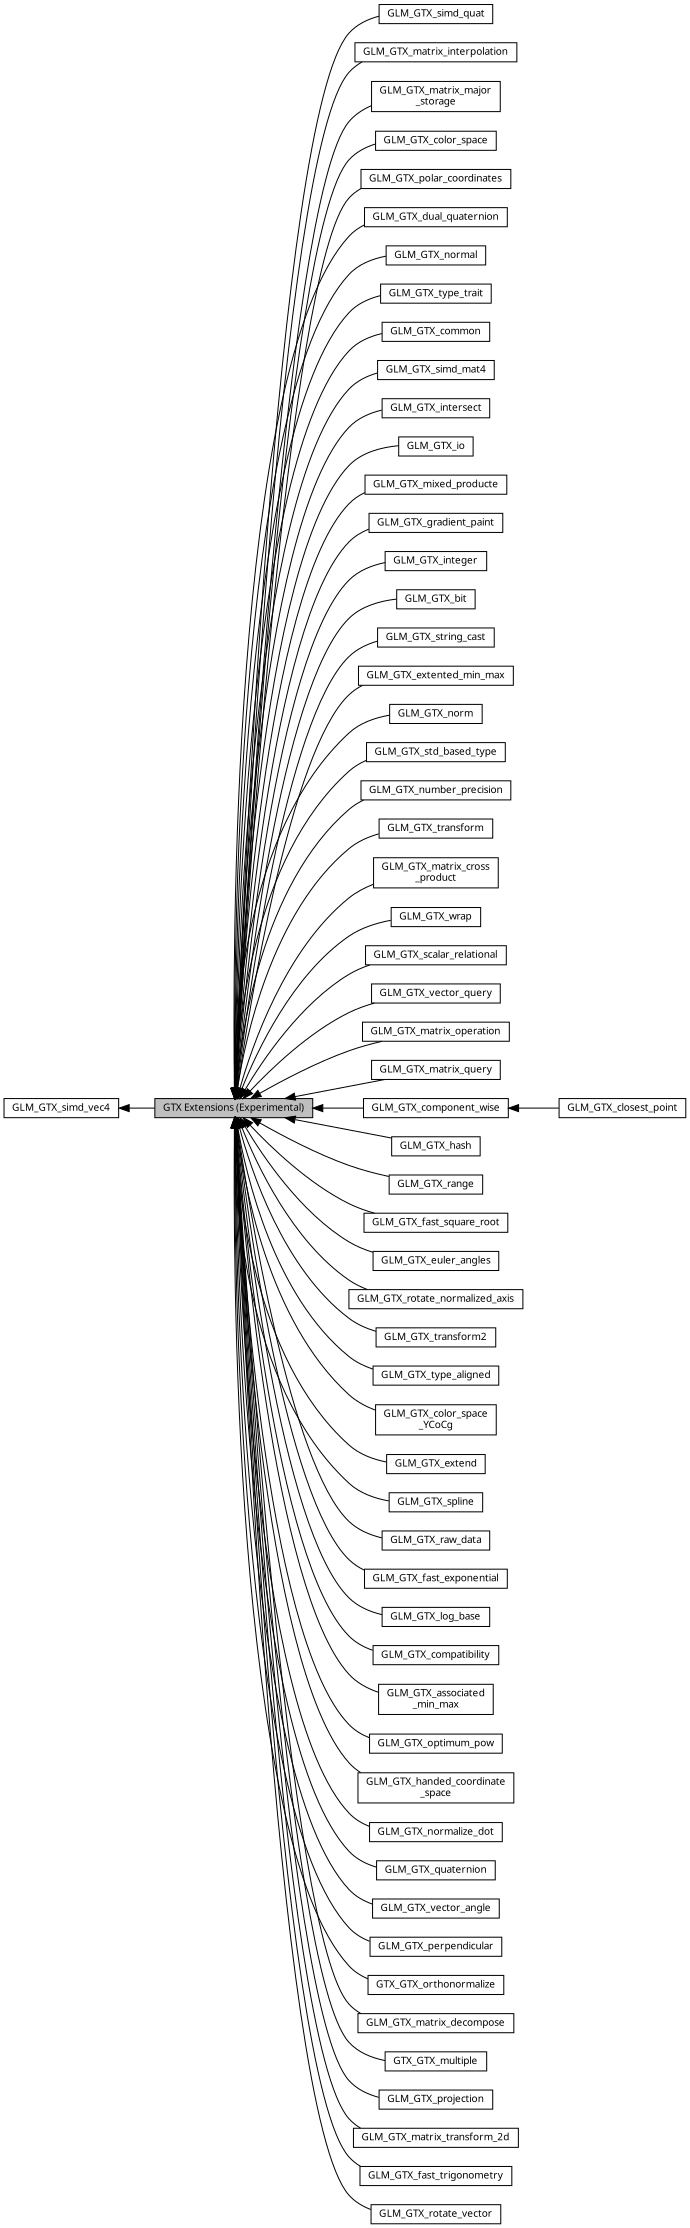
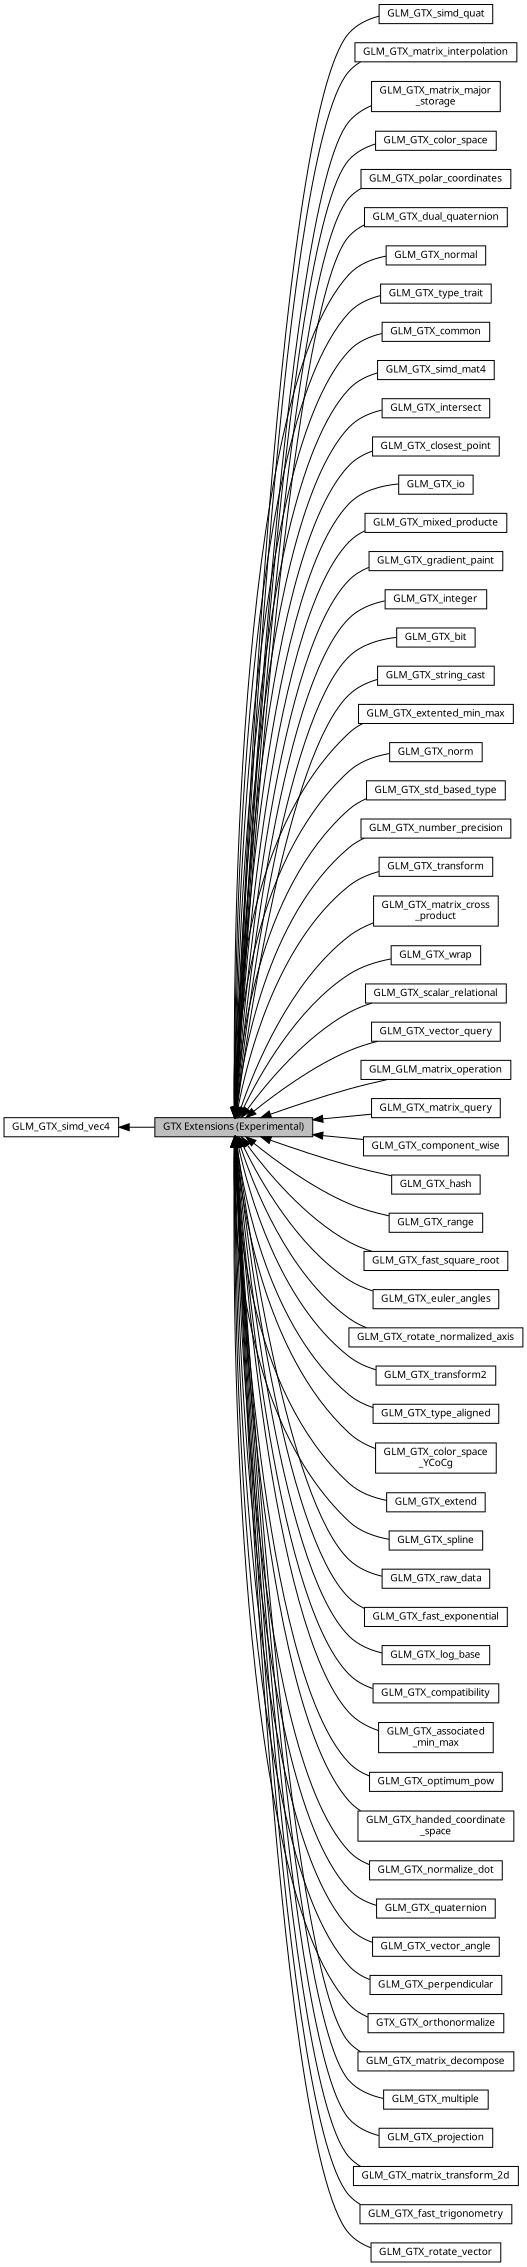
  digraph {
    fontname="Noto Sans"
    rankdir=LR
    node [color=black fillcolor=white fontname="Noto Sans" fontsize=10 shape=record style=filled]
    edge [dir=back fontname="Noto Sans" fontsize=10 labelfontname=Helvetica labelfontsize=10 shape=plaintext style=solid]
    n1 [height=0.2 label=GLM_GTX_simd_quat width=0.4]
    n2 [height=0.2 label=GLM_GTX_matrix_interpolation width=0.4]
    n3 [height=0.2 label="GLM_GTX_matrix_major\l_storage" width=0.4]
    n4 [height=0.2 label=GLM_GTX_color_space width=0.4]
    n5 [height=0.2 label=GLM_GTX_polar_coordinates width=0.4]
    n6 [fillcolor=grey75 fontcolor=black height=0.2 label="GTX Extensions (Experimental)" width=0.4]
    n7 [height=0.2 label=GLM_GTX_dual_quaternion width=0.4]
    n8 [height=0.2 label=GLM_GTX_normal width=0.4]
    n9 [height=0.2 label=GLM_GTX_type_trait width=0.4]
    n10 [height=0.2 label=GLM_GTX_common width=0.4]
    n11 [height=0.2 label=GLM_GTX_simd_mat4 width=0.4]
    n12 [height=0.2 label=GLM_GTX_intersect width=0.4]
    n13 [height=0.2 label=GLM_GTX_closest_point width=0.4]
    n14 [height=0.2 label=GLM_GTX_io width=0.4]
    n15 [height=0.2 label=GLM_GTX_mixed_producte width=0.4]
    n16 [height=0.2 label=GLM_GTX_gradient_paint width=0.4]
    n17 [height=0.2 label=GLM_GTX_integer width=0.4]
    n18 [height=0.2 label=GLM_GTX_bit width=0.4]
    n19 [height=0.2 label=GLM_GTX_string_cast width=0.4]
    n20 [height=0.2 label=GLM_GTX_extented_min_max width=0.4]
    n21 [height=0.2 label=GLM_GTX_norm width=0.4]
    n22 [height=0.2 label=GLM_GTX_std_based_type width=0.4]
    n23 [height=0.2 label=GLM_GTX_number_precision width=0.4]
    n24 [height=0.2 label=GLM_GTX_transform width=0.4]
    n25 [height=0.2 label="GLM_GTX_matrix_cross\l_product" width=0.4]
    n26 [height=0.2 label=GLM_GTX_wrap width=0.4]
    n27 [height=0.2 label=GLM_GTX_scalar_relational width=0.4]
    n28 [height=0.2 label=GLM_GTX_vector_query width=0.4]
-   n29 [height=0.2 label=GLM_GTX_matrix_operation width=0.4]
+   n29 [height=0.2 label=GLM_GLM_matrix_operation width=0.4]
    n30 [height=0.2 label=GLM_GTX_matrix_query width=0.4]
    n31 [height=0.2 label=GLM_GTX_component_wise width=0.4]
    n32 [height=0.2 label=GLM_GTX_hash width=0.4]
    n33 [height=0.2 label=GLM_GTX_range width=0.4]
    n34 [height=0.2 label=GLM_GTX_fast_square_root width=0.4]
    n35 [height=0.2 label=GLM_GTX_euler_angles width=0.4]
    n36 [height=0.2 label=GLM_GTX_rotate_normalized_axis width=0.4]
    n37 [height=0.2 label=GLM_GTX_transform2 width=0.4]
    n38 [height=0.2 label=GLM_GTX_type_aligned width=0.4]
    n39 [height=0.2 label="GLM_GTX_color_space\l_YCoCg" width=0.4]
    n40 [height=0.2 label=GLM_GTX_extend width=0.4]
    n41 [height=0.2 label=GLM_GTX_spline width=0.4]
    n42 [height=0.2 label=GLM_GTX_raw_data width=0.4]
    n43 [height=0.2 label=GLM_GTX_fast_exponential width=0.4]
    n44 [height=0.2 label=GLM_GTX_log_base width=0.4]
    n45 [height=0.2 label=GLM_GTX_compatibility width=0.4]
    n46 [height=0.2 label="GLM_GTX_associated\l_min_max" width=0.4]
    n47 [height=0.2 label=GLM_GTX_optimum_pow width=0.4]
    n48 [height=0.2 label="GLM_GTX_handed_coordinate\l_space" width=0.4]
    n49 [height=0.2 label=GLM_GTX_normalize_dot width=0.4]
    n50 [height=0.2 label=GLM_GTX_quaternion width=0.4]
    n51 [height=0.2 label=GLM_GTX_vector_angle width=0.4]
    n52 [height=0.2 label=GLM_GTX_perpendicular width=0.4]
    n53 [height=0.2 label=GTX_GTX_orthonormalize width=0.4]
    n54 [height=0.2 label=GLM_GTX_matrix_decompose width=0.4]
-   n55 [height=0.2 label=GTX_GTX_multiple width=0.4]
+   n55 [height=0.2 label=GLM_GTX_multiple width=0.4]
    n56 [height=0.2 label=GLM_GTX_projection width=0.4]
    n57 [height=0.2 label=GLM_GTX_matrix_transform_2d width=0.4]
    n58 [height=0.2 label=GLM_GTX_fast_trigonometry width=0.4]
    n59 [height=0.2 label=GLM_GTX_rotate_vector width=0.4]
    n60 [height=0.2 label=GLM_GTX_simd_vec4 width=0.4]
    n6 -> n1
    n6 -> n2
    n6 -> n3
    n6 -> n4
    n6 -> n5
    n6 -> n7
    n6 -> n8
    n6 -> n9
    n6 -> n10
    n6 -> n11
    n6 -> n12
-   n31 -> n13
+   n6 -> n13
    n6 -> n14
    n6 -> n15
    n6 -> n16
    n6 -> n17
    n6 -> n18
    n6 -> n19
    n6 -> n20
    n6 -> n21
    n6 -> n22
    n6 -> n23
    n6 -> n24
    n6 -> n25
    n6 -> n26
    n6 -> n27
    n6 -> n28
    n6 -> n29
    n6 -> n30
    n6 -> n31
    n6 -> n32
    n6 -> n33
    n6 -> n34
    n6 -> n35
    n6 -> n36
    n6 -> n37
    n6 -> n38
    n6 -> n39
    n6 -> n40
    n6 -> n41
    n6 -> n42
    n6 -> n43
    n6 -> n44
    n6 -> n45
    n6 -> n46
    n6 -> n47
    n6 -> n48
    n6 -> n49
    n6 -> n50
    n6 -> n51
    n6 -> n52
    n6 -> n53
    n6 -> n54
    n6 -> n55
    n6 -> n56
    n6 -> n57
    n6 -> n58
    n6 -> n59
    n60 -> n6
  }
